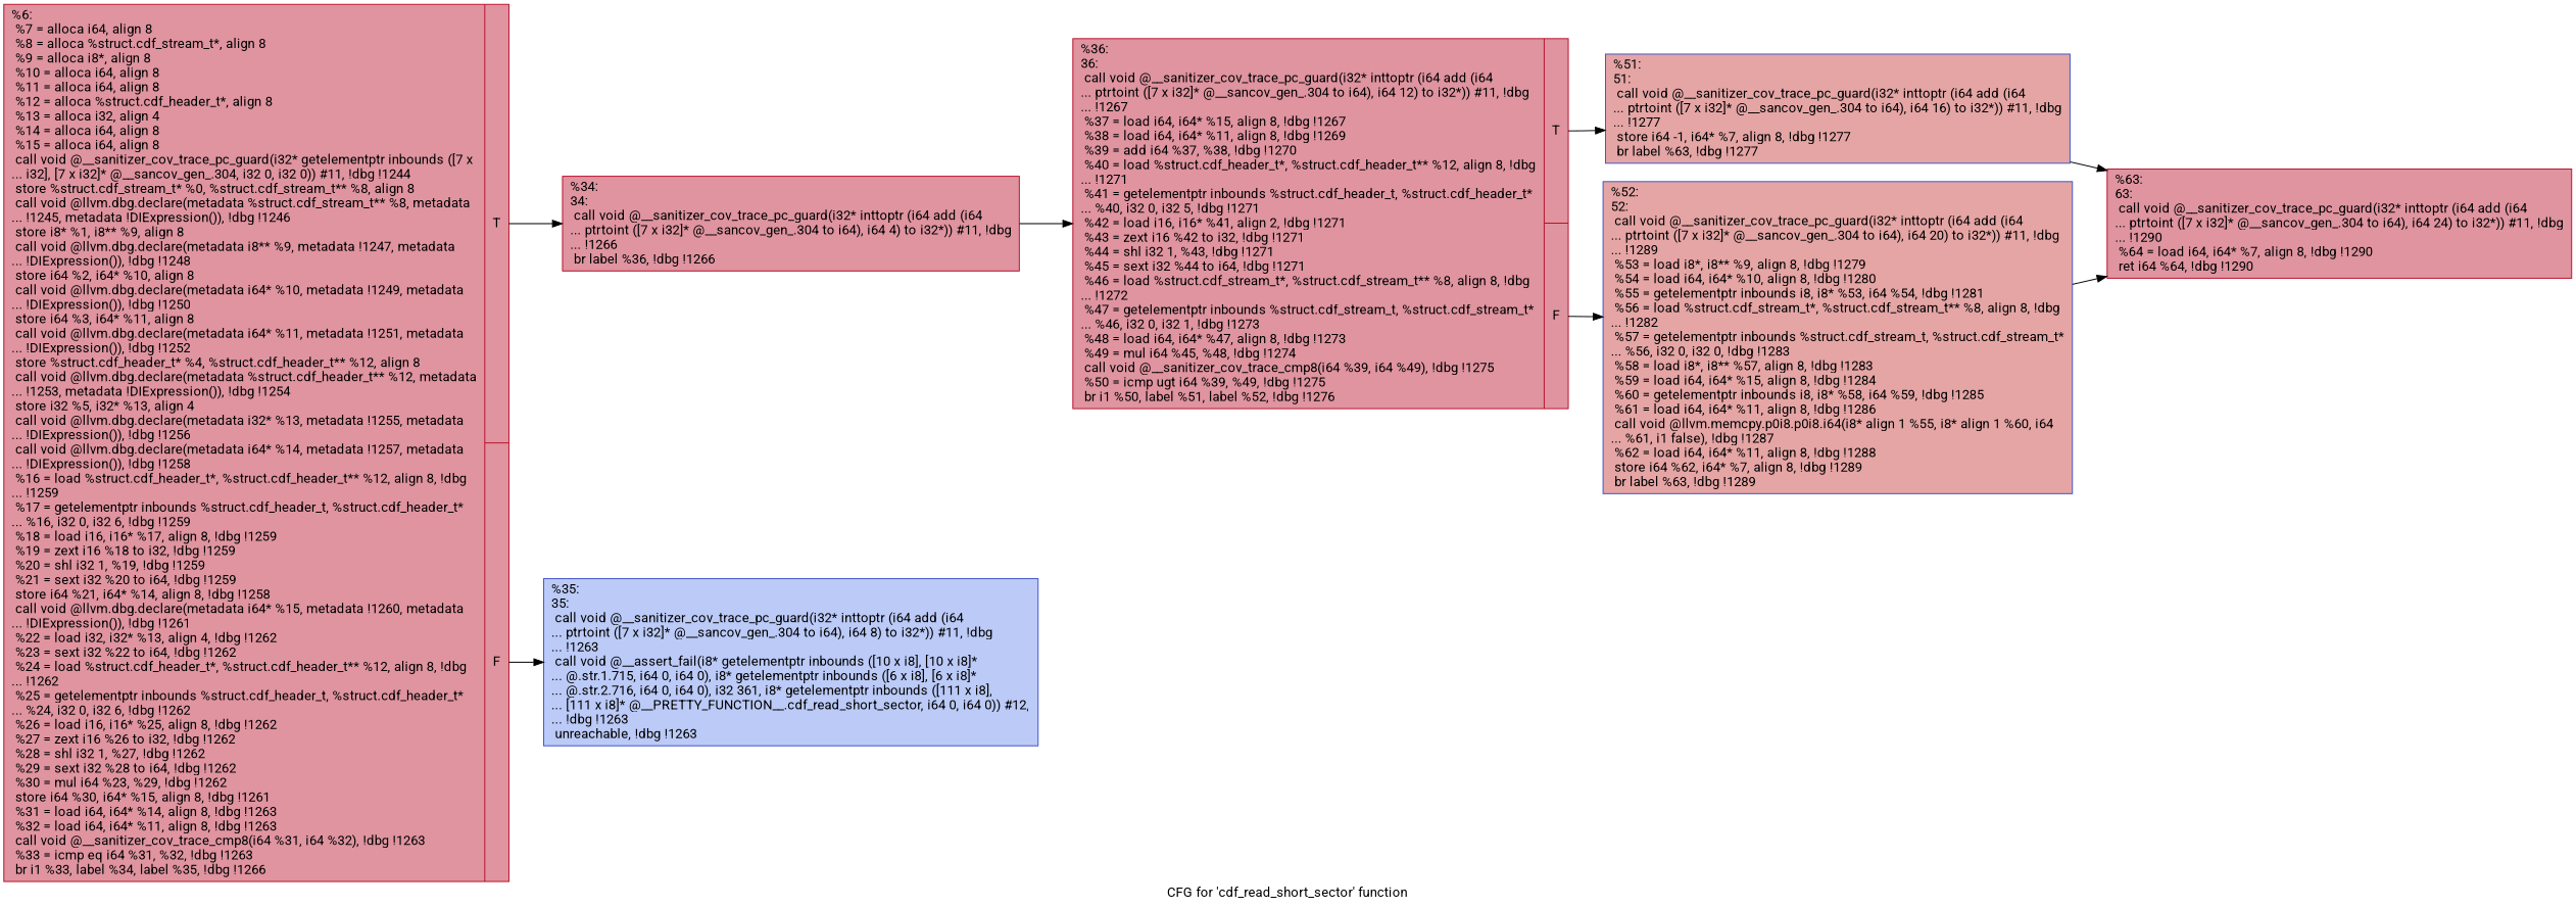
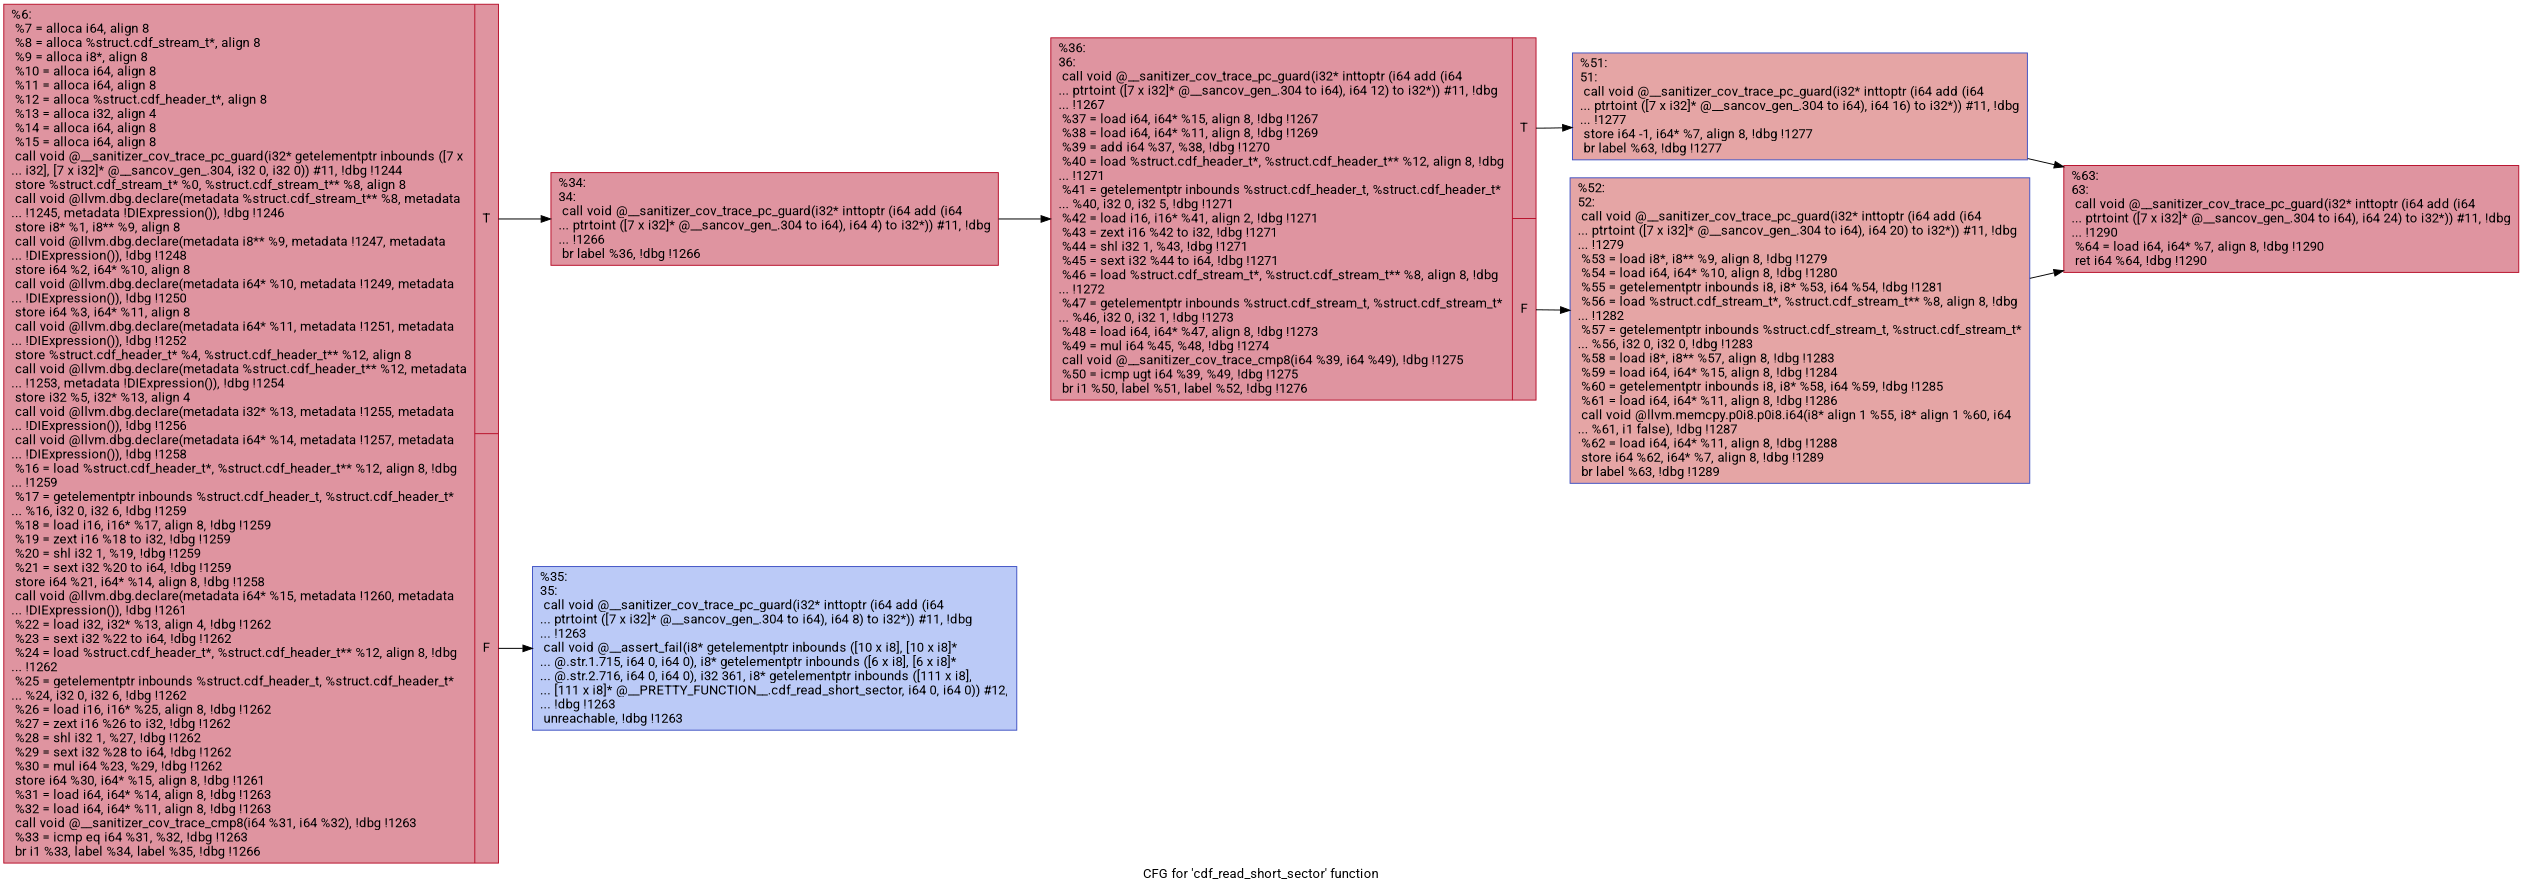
  digraph {
    label="CFG for 'cdf_read_short_sector' function"
    rankdir=LR
    fontname=Roboto
    node [color="#b70d28ff" fillcolor="#b70d2870" shape=record style=filled fontname=Roboto]
    edge [fontname=Roboto]
    n1 [label="{%6:\l  %7 = alloca i64, align 8\l  %8 = alloca %struct.cdf_stream_t*, align 8\l  %9 = alloca i8*, align 8\l  %10 = alloca i64, align 8\l  %11 = alloca i64, align 8\l  %12 = alloca %struct.cdf_header_t*, align 8\l  %13 = alloca i32, align 4\l  %14 = alloca i64, align 8\l  %15 = alloca i64, align 8\l  call void @__sanitizer_cov_trace_pc_guard(i32* getelementptr inbounds ([7 x\l... i32], [7 x i32]* @__sancov_gen_.304, i32 0, i32 0)) #11, !dbg !1244\l  store %struct.cdf_stream_t* %0, %struct.cdf_stream_t** %8, align 8\l  call void @llvm.dbg.declare(metadata %struct.cdf_stream_t** %8, metadata\l... !1245, metadata !DIExpression()), !dbg !1246\l  store i8* %1, i8** %9, align 8\l  call void @llvm.dbg.declare(metadata i8** %9, metadata !1247, metadata\l... !DIExpression()), !dbg !1248\l  store i64 %2, i64* %10, align 8\l  call void @llvm.dbg.declare(metadata i64* %10, metadata !1249, metadata\l... !DIExpression()), !dbg !1250\l  store i64 %3, i64* %11, align 8\l  call void @llvm.dbg.declare(metadata i64* %11, metadata !1251, metadata\l... !DIExpression()), !dbg !1252\l  store %struct.cdf_header_t* %4, %struct.cdf_header_t** %12, align 8\l  call void @llvm.dbg.declare(metadata %struct.cdf_header_t** %12, metadata\l... !1253, metadata !DIExpression()), !dbg !1254\l  store i32 %5, i32* %13, align 4\l  call void @llvm.dbg.declare(metadata i32* %13, metadata !1255, metadata\l... !DIExpression()), !dbg !1256\l  call void @llvm.dbg.declare(metadata i64* %14, metadata !1257, metadata\l... !DIExpression()), !dbg !1258\l  %16 = load %struct.cdf_header_t*, %struct.cdf_header_t** %12, align 8, !dbg\l... !1259\l  %17 = getelementptr inbounds %struct.cdf_header_t, %struct.cdf_header_t*\l... %16, i32 0, i32 6, !dbg !1259\l  %18 = load i16, i16* %17, align 8, !dbg !1259\l  %19 = zext i16 %18 to i32, !dbg !1259\l  %20 = shl i32 1, %19, !dbg !1259\l  %21 = sext i32 %20 to i64, !dbg !1259\l  store i64 %21, i64* %14, align 8, !dbg !1258\l  call void @llvm.dbg.declare(metadata i64* %15, metadata !1260, metadata\l... !DIExpression()), !dbg !1261\l  %22 = load i32, i32* %13, align 4, !dbg !1262\l  %23 = sext i32 %22 to i64, !dbg !1262\l  %24 = load %struct.cdf_header_t*, %struct.cdf_header_t** %12, align 8, !dbg\l... !1262\l  %25 = getelementptr inbounds %struct.cdf_header_t, %struct.cdf_header_t*\l... %24, i32 0, i32 6, !dbg !1262\l  %26 = load i16, i16* %25, align 8, !dbg !1262\l  %27 = zext i16 %26 to i32, !dbg !1262\l  %28 = shl i32 1, %27, !dbg !1262\l  %29 = sext i32 %28 to i64, !dbg !1262\l  %30 = mul i64 %23, %29, !dbg !1262\l  store i64 %30, i64* %15, align 8, !dbg !1261\l  %31 = load i64, i64* %14, align 8, !dbg !1263\l  %32 = load i64, i64* %11, align 8, !dbg !1263\l  call void @__sanitizer_cov_trace_cmp8(i64 %31, i64 %32), !dbg !1263\l  %33 = icmp eq i64 %31, %32, !dbg !1263\l  br i1 %33, label %34, label %35, !dbg !1266\l|{<s0>T|<s1>F}}"]
    n2 [label="{%34:\l34:                                               \l  call void @__sanitizer_cov_trace_pc_guard(i32* inttoptr (i64 add (i64\l... ptrtoint ([7 x i32]* @__sancov_gen_.304 to i64), i64 4) to i32*)) #11, !dbg\l... !1266\l  br label %36, !dbg !1266\l}"]
    n3 [color="#3d50c3ff" fillcolor="#6687ed70" label="{%35:\l35:                                               \l  call void @__sanitizer_cov_trace_pc_guard(i32* inttoptr (i64 add (i64\l... ptrtoint ([7 x i32]* @__sancov_gen_.304 to i64), i64 8) to i32*)) #11, !dbg\l... !1263\l  call void @__assert_fail(i8* getelementptr inbounds ([10 x i8], [10 x i8]*\l... @.str.1.715, i64 0, i64 0), i8* getelementptr inbounds ([6 x i8], [6 x i8]*\l... @.str.2.716, i64 0, i64 0), i32 361, i8* getelementptr inbounds ([111 x i8],\l... [111 x i8]* @__PRETTY_FUNCTION__.cdf_read_short_sector, i64 0, i64 0)) #12,\l... !dbg !1263\l  unreachable, !dbg !1263\l}"]
    n4 [label="{%36:\l36:                                               \l  call void @__sanitizer_cov_trace_pc_guard(i32* inttoptr (i64 add (i64\l... ptrtoint ([7 x i32]* @__sancov_gen_.304 to i64), i64 12) to i32*)) #11, !dbg\l... !1267\l  %37 = load i64, i64* %15, align 8, !dbg !1267\l  %38 = load i64, i64* %11, align 8, !dbg !1269\l  %39 = add i64 %37, %38, !dbg !1270\l  %40 = load %struct.cdf_header_t*, %struct.cdf_header_t** %12, align 8, !dbg\l... !1271\l  %41 = getelementptr inbounds %struct.cdf_header_t, %struct.cdf_header_t*\l... %40, i32 0, i32 5, !dbg !1271\l  %42 = load i16, i16* %41, align 2, !dbg !1271\l  %43 = zext i16 %42 to i32, !dbg !1271\l  %44 = shl i32 1, %43, !dbg !1271\l  %45 = sext i32 %44 to i64, !dbg !1271\l  %46 = load %struct.cdf_stream_t*, %struct.cdf_stream_t** %8, align 8, !dbg\l... !1272\l  %47 = getelementptr inbounds %struct.cdf_stream_t, %struct.cdf_stream_t*\l... %46, i32 0, i32 1, !dbg !1273\l  %48 = load i64, i64* %47, align 8, !dbg !1273\l  %49 = mul i64 %45, %48, !dbg !1274\l  call void @__sanitizer_cov_trace_cmp8(i64 %39, i64 %49), !dbg !1275\l  %50 = icmp ugt i64 %39, %49, !dbg !1275\l  br i1 %50, label %51, label %52, !dbg !1276\l|{<s0>T|<s1>F}}"]
    n5 [color="#3d50c3ff" fillcolor="#c5333470" label="{%51:\l51:                                               \l  call void @__sanitizer_cov_trace_pc_guard(i32* inttoptr (i64 add (i64\l... ptrtoint ([7 x i32]* @__sancov_gen_.304 to i64), i64 16) to i32*)) #11, !dbg\l... !1277\l  store i64 -1, i64* %7, align 8, !dbg !1277\l  br label %63, !dbg !1277\l}"]
-   n6 [color="#3d50c3ff" fillcolor="#c5333470" label="{%52:\l52:                                               \l  call void @__sanitizer_cov_trace_pc_guard(i32* inttoptr (i64 add (i64\l... ptrtoint ([7 x i32]* @__sancov_gen_.304 to i64), i64 20) to i32*)) #11, !dbg\l... !1289\l  %53 = load i8*, i8** %9, align 8, !dbg !1279\l  %54 = load i64, i64* %10, align 8, !dbg !1280\l  %55 = getelementptr inbounds i8, i8* %53, i64 %54, !dbg !1281\l  %56 = load %struct.cdf_stream_t*, %struct.cdf_stream_t** %8, align 8, !dbg\l... !1282\l  %57 = getelementptr inbounds %struct.cdf_stream_t, %struct.cdf_stream_t*\l... %56, i32 0, i32 0, !dbg !1283\l  %58 = load i8*, i8** %57, align 8, !dbg !1283\l  %59 = load i64, i64* %15, align 8, !dbg !1284\l  %60 = getelementptr inbounds i8, i8* %58, i64 %59, !dbg !1285\l  %61 = load i64, i64* %11, align 8, !dbg !1286\l  call void @llvm.memcpy.p0i8.p0i8.i64(i8* align 1 %55, i8* align 1 %60, i64\l... %61, i1 false), !dbg !1287\l  %62 = load i64, i64* %11, align 8, !dbg !1288\l  store i64 %62, i64* %7, align 8, !dbg !1289\l  br label %63, !dbg !1289\l}"]
+   n6 [color="#3d50c3ff" fillcolor="#c5333470" label="{%52:\l52:                                               \l  call void @__sanitizer_cov_trace_pc_guard(i32* inttoptr (i64 add (i64\l... ptrtoint ([7 x i32]* @__sancov_gen_.304 to i64), i64 20) to i32*)) #11, !dbg\l... !1279\l  %53 = load i8*, i8** %9, align 8, !dbg !1279\l  %54 = load i64, i64* %10, align 8, !dbg !1280\l  %55 = getelementptr inbounds i8, i8* %53, i64 %54, !dbg !1281\l  %56 = load %struct.cdf_stream_t*, %struct.cdf_stream_t** %8, align 8, !dbg\l... !1282\l  %57 = getelementptr inbounds %struct.cdf_stream_t, %struct.cdf_stream_t*\l... %56, i32 0, i32 0, !dbg !1283\l  %58 = load i8*, i8** %57, align 8, !dbg !1283\l  %59 = load i64, i64* %15, align 8, !dbg !1284\l  %60 = getelementptr inbounds i8, i8* %58, i64 %59, !dbg !1285\l  %61 = load i64, i64* %11, align 8, !dbg !1286\l  call void @llvm.memcpy.p0i8.p0i8.i64(i8* align 1 %55, i8* align 1 %60, i64\l... %61, i1 false), !dbg !1287\l  %62 = load i64, i64* %11, align 8, !dbg !1288\l  store i64 %62, i64* %7, align 8, !dbg !1289\l  br label %63, !dbg !1289\l}"]
    n7 [label="{%63:\l63:                                               \l  call void @__sanitizer_cov_trace_pc_guard(i32* inttoptr (i64 add (i64\l... ptrtoint ([7 x i32]* @__sancov_gen_.304 to i64), i64 24) to i32*)) #11, !dbg\l... !1290\l  %64 = load i64, i64* %7, align 8, !dbg !1290\l  ret i64 %64, !dbg !1290\l}"]
    n1 -> n2 [tailport=s0]
    n1 -> n3 [tailport=s1]
    n2 -> n4
    n4 -> n5 [tailport=s0]
    n4 -> n6 [tailport=s1]
    n5 -> n7
    n6 -> n7
  }
